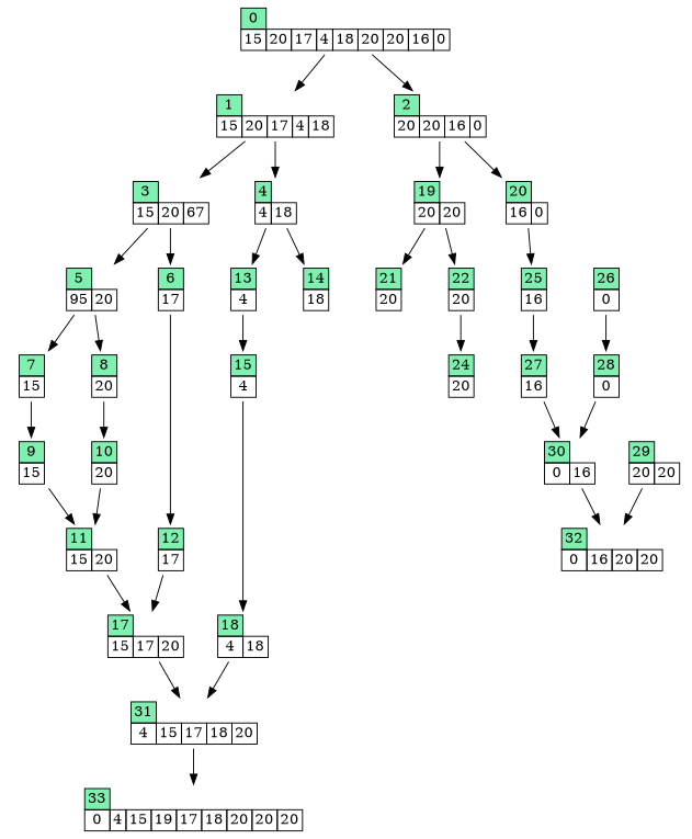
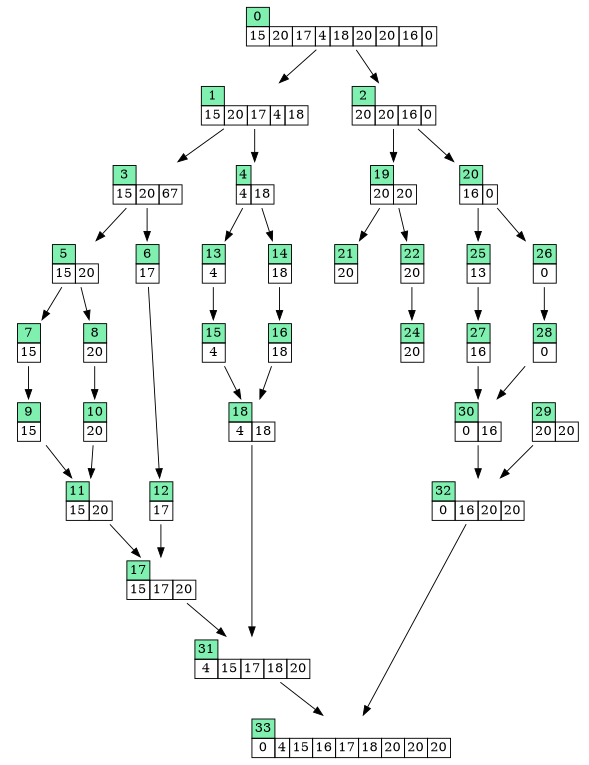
  digraph {
    node [shape=plaintext]
    n1 [label=< <TABLE BORDER="0" CELLBORDER="1" CELLSPACING="0"> <TR><TD bgcolor="#80f0b0">0</TD></TR><TR><TD>15</TD> <TD>20</TD> <TD>17</TD> <TD>4</TD> <TD>18</TD> <TD>20</TD> <TD>20</TD> <TD>16</TD> <TD>0</TD> </TR> </TABLE>>]
    n2 [label=< <TABLE BORDER="0" CELLBORDER="1" CELLSPACING="0"> <TR><TD bgcolor="#80f0b0">1</TD></TR><TR><TD>15</TD> <TD>20</TD> <TD>17</TD> <TD>4</TD> <TD>18</TD> </TR> </TABLE>>]
    n3 [label=< <TABLE BORDER="0" CELLBORDER="1" CELLSPACING="0"> <TR><TD bgcolor="#80f0b0">2</TD></TR><TR><TD>20</TD> <TD>20</TD> <TD>16</TD> <TD>0</TD> </TR> </TABLE>>]
    n4 [label=< <TABLE BORDER="0" CELLBORDER="1" CELLSPACING="0"> <TR><TD bgcolor="#80f0b0">3</TD></TR><TR><TD>15</TD> <TD>20</TD> <TD>67</TD> </TR> </TABLE>>]
    n5 [label=< <TABLE BORDER="0" CELLBORDER="1" CELLSPACING="0"> <TR><TD bgcolor="#80f0b0">4</TD></TR><TR><TD>4</TD> <TD>18</TD> </TR> </TABLE>>]
    n6 [label=< <TABLE BORDER="0" CELLBORDER="1" CELLSPACING="0"> <TR><TD bgcolor="#80f0b0">19</TD></TR><TR><TD>20</TD> <TD>20</TD> </TR> </TABLE>>]
    n7 [label=< <TABLE BORDER="0" CELLBORDER="1" CELLSPACING="0"> <TR><TD bgcolor="#80f0b0">20</TD></TR><TR><TD>16</TD> <TD>0</TD> </TR> </TABLE>>]
-   n8 [label=< <TABLE BORDER="0" CELLBORDER="1" CELLSPACING="0"> <TR><TD bgcolor="#80f0b0">5</TD></TR><TR><TD>95</TD> <TD>20</TD> </TR> </TABLE>>]
+   n8 [label=< <TABLE BORDER="0" CELLBORDER="1" CELLSPACING="0"> <TR><TD bgcolor="#80f0b0">5</TD></TR><TR><TD>15</TD> <TD>20</TD> </TR> </TABLE>>]
    n9 [label=< <TABLE BORDER="0" CELLBORDER="1" CELLSPACING="0"> <TR><TD bgcolor="#80f0b0">6</TD></TR><TR><TD>17</TD> </TR> </TABLE>>]
    n10 [label=< <TABLE BORDER="0" CELLBORDER="1" CELLSPACING="0"> <TR><TD bgcolor="#80f0b0">13</TD></TR><TR><TD>4</TD> </TR> </TABLE>>]
    n11 [label=< <TABLE BORDER="0" CELLBORDER="1" CELLSPACING="0"> <TR><TD bgcolor="#80f0b0">14</TD></TR><TR><TD>18</TD> </TR> </TABLE>>]
    n12 [label=< <TABLE BORDER="0" CELLBORDER="1" CELLSPACING="0"> <TR><TD bgcolor="#80f0b0">21</TD></TR><TR><TD>20</TD> </TR> </TABLE>>]
    n13 [label=< <TABLE BORDER="0" CELLBORDER="1" CELLSPACING="0"> <TR><TD bgcolor="#80f0b0">22</TD></TR><TR><TD>20</TD> </TR> </TABLE>>]
-   n14 [label=< <TABLE BORDER="0" CELLBORDER="1" CELLSPACING="0"> <TR><TD bgcolor="#80f0b0">25</TD></TR><TR><TD>16</TD> </TR> </TABLE>>]
+   n14 [label=< <TABLE BORDER="0" CELLBORDER="1" CELLSPACING="0"> <TR><TD bgcolor="#80f0b0">25</TD></TR><TR><TD>13</TD> </TR> </TABLE>>]
    n15 [label=< <TABLE BORDER="0" CELLBORDER="1" CELLSPACING="0"> <TR><TD bgcolor="#80f0b0">26</TD></TR><TR><TD>0</TD> </TR> </TABLE>>]
    n16 [label=< <TABLE BORDER="0" CELLBORDER="1" CELLSPACING="0"> <TR><TD bgcolor="#80f0b0">7</TD></TR><TR><TD>15</TD> </TR> </TABLE>>]
    n17 [label=< <TABLE BORDER="0" CELLBORDER="1" CELLSPACING="0"> <TR><TD bgcolor="#80f0b0">8</TD></TR><TR><TD>20</TD> </TR> </TABLE>>]
    n18 [label=< <TABLE BORDER="0" CELLBORDER="1" CELLSPACING="0"> <TR><TD bgcolor="#80f0b0">12</TD></TR><TR><TD>17</TD> </TR> </TABLE>>]
    n19 [label=< <TABLE BORDER="0" CELLBORDER="1" CELLSPACING="0"> <TR><TD bgcolor="#80f0b0">15</TD></TR><TR><TD>4</TD> </TR> </TABLE>>]
+   n20 [label=< <TABLE BORDER="0" CELLBORDER="1" CELLSPACING="0"> <TR><TD bgcolor="#80f0b0">16</TD></TR><TR><TD>18</TD> </TR> </TABLE>>]
    n21 [label=< <TABLE BORDER="0" CELLBORDER="1" CELLSPACING="0"> <TR><TD bgcolor="#80f0b0">9</TD></TR><TR><TD>15</TD> </TR> </TABLE>>]
    n22 [label=< <TABLE BORDER="0" CELLBORDER="1" CELLSPACING="0"> <TR><TD bgcolor="#80f0b0">10</TD></TR><TR><TD>20</TD> </TR> </TABLE>>]
    n23 [label=< <TABLE BORDER="0" CELLBORDER="1" CELLSPACING="0"> <TR><TD bgcolor="#80f0b0">17</TD></TR><TR><TD>15</TD> <TD>17</TD> <TD>20</TD> </TR> </TABLE>>]
    n24 [label=< <TABLE BORDER="0" CELLBORDER="1" CELLSPACING="0"> <TR><TD bgcolor="#80f0b0">11</TD></TR><TR><TD>15</TD> <TD>20</TD> </TR> </TABLE>>]
    n25 [label=< <TABLE BORDER="0" CELLBORDER="1" CELLSPACING="0"> <TR><TD bgcolor="#80f0b0">31</TD></TR><TR><TD>4</TD> <TD>15</TD> <TD>17</TD> <TD>18</TD> <TD>20</TD> </TR> </TABLE>>]
-   n26 [label=< <TABLE BORDER="0" CELLBORDER="1" CELLSPACING="0"> <TR><TD bgcolor="#80f0b0">33</TD></TR><TR><TD>0</TD> <TD>4</TD> <TD>15</TD> <TD>19</TD> <TD>17</TD> <TD>18</TD> <TD>20</TD> <TD>20</TD> <TD>20</TD> </TR> </TABLE>>]
+   n26 [label=< <TABLE BORDER="0" CELLBORDER="1" CELLSPACING="0"> <TR><TD bgcolor="#80f0b0">33</TD></TR><TR><TD>0</TD> <TD>4</TD> <TD>15</TD> <TD>16</TD> <TD>17</TD> <TD>18</TD> <TD>20</TD> <TD>20</TD> <TD>20</TD> </TR> </TABLE>>]
    n27 [label=< <TABLE BORDER="0" CELLBORDER="1" CELLSPACING="0"> <TR><TD bgcolor="#80f0b0">18</TD></TR><TR><TD>4</TD> <TD>18</TD> </TR> </TABLE>>]
    n28 [label=< <TABLE BORDER="0" CELLBORDER="1" CELLSPACING="0"> <TR><TD bgcolor="#80f0b0">24</TD></TR><TR><TD>20</TD> </TR> </TABLE>>]
    n29 [label=< <TABLE BORDER="0" CELLBORDER="1" CELLSPACING="0"> <TR><TD bgcolor="#80f0b0">27</TD></TR><TR><TD>16</TD> </TR> </TABLE>>]
    n30 [label=< <TABLE BORDER="0" CELLBORDER="1" CELLSPACING="0"> <TR><TD bgcolor="#80f0b0">28</TD></TR><TR><TD>0</TD> </TR> </TABLE>>]
    n31 [label=< <TABLE BORDER="0" CELLBORDER="1" CELLSPACING="0"> <TR><TD bgcolor="#80f0b0">29</TD></TR><TR><TD>20</TD> <TD>20</TD> </TR> </TABLE>>]
    n32 [label=< <TABLE BORDER="0" CELLBORDER="1" CELLSPACING="0"> <TR><TD bgcolor="#80f0b0">32</TD></TR><TR><TD>0</TD> <TD>16</TD> <TD>20</TD> <TD>20</TD> </TR> </TABLE>>]
    n33 [label=< <TABLE BORDER="0" CELLBORDER="1" CELLSPACING="0"> <TR><TD bgcolor="#80f0b0">30</TD></TR><TR><TD>0</TD> <TD>16</TD> </TR> </TABLE>>]
    n1 -> n2
    n1 -> n3
    n2 -> n4
    n2 -> n5
    n3 -> n6
    n3 -> n7
    n4 -> n8
    n4 -> n9
    n5 -> n10
    n5 -> n11
    n6 -> n12
    n6 -> n13
    n7 -> n14
+   n7 -> n15
    n8 -> n16
    n8 -> n17
    n9 -> n18
    n10 -> n19
+   n11 -> n20
    n13 -> n28
    n14 -> n29
    n15 -> n30
    n16 -> n21
    n17 -> n22
    n18 -> n23
    n19 -> n27
+   n20 -> n27
    n21 -> n24
    n22 -> n24
    n23 -> n25
    n24 -> n23
    n25 -> n26
    n27 -> n25
    n29 -> n33
    n30 -> n33
    n31 -> n32
+   n32 -> n26
    n33 -> n32
  }
